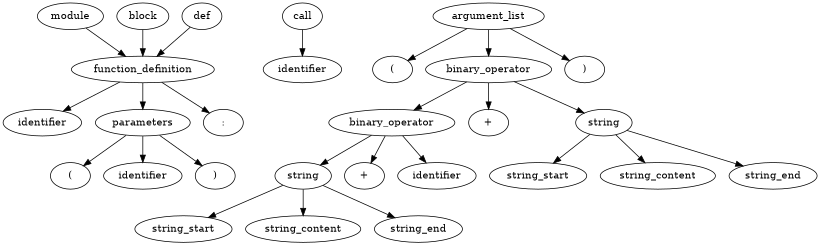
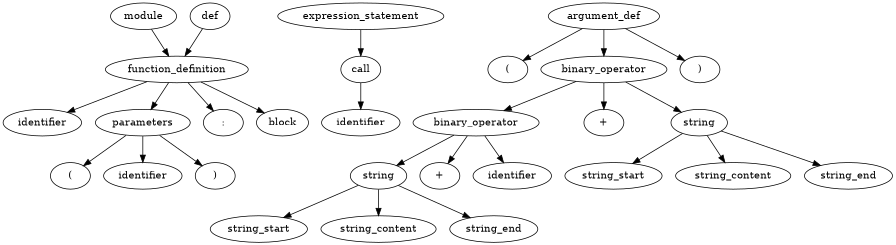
  digraph {
    n1 [label=module]
    n2 [label=function_definition]
    n3 [label=identifier]
    n4 [label=parameters]
    n5 [label=":"]
    n6 [label=block]
    n7 [label=def]
    n8 [label="("]
    n9 [label=identifier]
    n10 [label=")"]
+   n11 [label=expression_statement]
    n12 [label=call]
    n13 [label=identifier]
-   n14 [label=argument_list]
+   n14 [label=argument_def]
    n15 [label="("]
    n16 [label=binary_operator]
    n17 [label=")"]
    n18 [label=binary_operator]
    n19 [label="+"]
    n20 [label=string]
    n21 [label=string]
    n22 [label="+"]
    n23 [label=identifier]
    n24 [label=string_start]
    n25 [label=string_content]
    n26 [label=string_end]
    n27 [label=string_start]
    n28 [label=string_content]
    n29 [label=string_end]
    n1 -> n2
    n2 -> n3
    n2 -> n4
    n2 -> n5
-   n6 -> n2
+   n2 -> n6
    n4 -> n8
    n4 -> n9
    n4 -> n10
    n7 -> n2
+   n11 -> n12
    n12 -> n13
    n14 -> n15
    n14 -> n16
    n14 -> n17
    n16 -> n18
    n16 -> n19
    n16 -> n20
    n18 -> n21
    n18 -> n22
    n18 -> n23
    n20 -> n24
    n20 -> n25
    n20 -> n26
    n21 -> n27
    n21 -> n28
    n21 -> n29
  }
